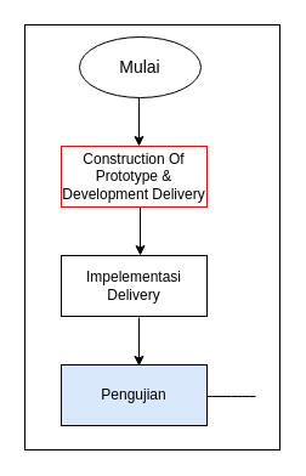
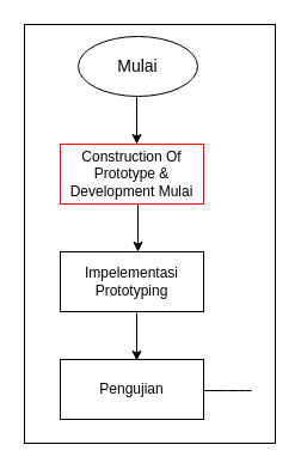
  <mxCell id="0" />
  <mxCell id="1" parent="0" />
  <mxCell id="2" value="&lt;font style=&quot;font-size: 14px&quot;&gt;Mulai&lt;/font&gt;" style="ellipse;whiteSpace=wrap;html=1;" parent="1" vertex="1"><mxGeometry x="55" y="20" width="100" height="50" as="geometry" /></mxCell>
  <mxCell id="3" value="Analisis Sistem" style="rounded=0;whiteSpace=wrap;html=1;strokeWidth=1;" vertex="1" parent="1"><mxGeometry x="40" y="200" width="120" height="50" as="geometry" /></mxCell>
  <mxCell id="4" value="Perancangan Sistem" style="rounded=0;whiteSpace=wrap;html=1;strokeWidth=1;" vertex="1" parent="1"><mxGeometry x="40" y="290" width="120" height="50" as="geometry" /></mxCell>
  <mxCell id="5" value="" style="endArrow=classic;html=1;exitX=0.5;exitY=1;exitDx=0;exitDy=0;entryX=0.5;entryY=0;entryDx=0;entryDy=0;" edge="1" parent="1"><mxGeometry width="50" height="50" relative="1" as="geometry"><mxPoint x="104" y="70" as="sourcePoint" /><mxPoint x="104" y="110" as="targetPoint" /></mxGeometry></mxCell>
  <mxCell id="6" value="" style="endArrow=classic;html=1;exitX=0.5;exitY=1;exitDx=0;exitDy=0;" edge="1" parent="1"><mxGeometry width="50" height="50" relative="1" as="geometry"><mxPoint x="105" y="160" as="sourcePoint" /><mxPoint x="105" y="200" as="targetPoint" /></mxGeometry></mxCell>
  <mxCell id="7" value="" style="endArrow=classic;html=1;exitX=0.5;exitY=1;exitDx=0;exitDy=0;" edge="1" parent="1"><mxGeometry width="50" height="50" relative="1" as="geometry"><mxPoint x="104" y="251" as="sourcePoint" /><mxPoint x="104" y="291" as="targetPoint" /></mxGeometry></mxCell>
  <mxCell id="8" value="" style="endArrow=none;html=1;exitX=1;exitY=0.5;exitDx=0;exitDy=0;" edge="1" parent="1"><mxGeometry width="50" height="50" relative="1" as="geometry"><mxPoint x="160" y="316" as="sourcePoint" /><mxPoint x="200" y="316" as="targetPoint" /><Array as="points"><mxPoint x="190" y="316" /></Array></mxGeometry></mxCell>
  <mxCell id="9" value="Quick Plain &amp;amp;&lt;br&gt;Modeling Quick Design" style="rounded=0;whiteSpace=wrap;html=1;strokeWidth=1;strokeColor=#FF0000;" vertex="1" parent="1"><mxGeometry x="40" y="110" width="120" height="50" as="geometry" /></mxCell>
  <mxCell id="10" value="" style="rounded=0;whiteSpace=wrap;html=1;strokeWidth=1;" vertex="1" parent="1"><mxGeometry x="20" y="20" width="210" height="350" as="geometry" /></mxCell>
  <mxCell id="11" value="&lt;font style=&quot;font-size: 14px&quot;&gt;Mulai&lt;/font&gt;" style="ellipse;whiteSpace=wrap;html=1;" vertex="1" parent="1"><mxGeometry x="65" y="30" width="100" height="50" as="geometry" /></mxCell>
- <mxCell id="12" value="Impelementasi Delivery" style="rounded=0;whiteSpace=wrap;html=1;strokeWidth=1;" vertex="1" parent="1"><mxGeometry x="50" y="210" width="120" height="50" as="geometry" /></mxCell>
- <mxCell id="13" value="Pengujian" style="rounded=0;whiteSpace=wrap;html=1;strokeWidth=1;fillColor=#dae8fc;" vertex="1" parent="1"><mxGeometry x="50" y="300" width="120" height="50" as="geometry" /></mxCell>
+ <mxCell id="12" value="Impelementasi Prototyping" style="rounded=0;whiteSpace=wrap;html=1;strokeWidth=1;" vertex="1" parent="1"><mxGeometry x="50" y="210" width="120" height="50" as="geometry" /></mxCell>
+ <mxCell id="13" value="Pengujian" style="rounded=0;whiteSpace=wrap;html=1;strokeWidth=1;" vertex="1" parent="1"><mxGeometry x="50" y="300" width="120" height="50" as="geometry" /></mxCell>
  <mxCell id="14" value="" style="endArrow=classic;html=1;exitX=0.5;exitY=1;exitDx=0;exitDy=0;entryX=0.5;entryY=0;entryDx=0;entryDy=0;" edge="1" parent="1"><mxGeometry width="50" height="50" relative="1" as="geometry"><mxPoint x="114" y="80" as="sourcePoint" /><mxPoint x="114" y="120" as="targetPoint" /></mxGeometry></mxCell>
  <mxCell id="15" value="" style="endArrow=classic;html=1;exitX=0.5;exitY=1;exitDx=0;exitDy=0;" edge="1" parent="1"><mxGeometry width="50" height="50" relative="1" as="geometry"><mxPoint x="115" y="170" as="sourcePoint" /><mxPoint x="115" y="210" as="targetPoint" /></mxGeometry></mxCell>
  <mxCell id="16" value="" style="endArrow=classic;html=1;exitX=0.5;exitY=1;exitDx=0;exitDy=0;" edge="1" parent="1"><mxGeometry width="50" height="50" relative="1" as="geometry"><mxPoint x="114" y="261" as="sourcePoint" /><mxPoint x="114" y="301" as="targetPoint" /></mxGeometry></mxCell>
  <mxCell id="17" value="" style="endArrow=none;html=1;exitX=1;exitY=0.5;exitDx=0;exitDy=0;" edge="1" parent="1"><mxGeometry width="50" height="50" relative="1" as="geometry"><mxPoint x="170" y="326" as="sourcePoint" /><mxPoint x="210" y="326" as="targetPoint" /><Array as="points"><mxPoint x="200" y="326" /></Array></mxGeometry></mxCell>
- <mxCell id="18" value="Construction Of Prototype &amp;amp; Development Delivery" style="rounded=0;whiteSpace=wrap;html=1;strokeWidth=1;strokeColor=#FF0000;" vertex="1" parent="1"><mxGeometry x="50" y="120" width="120" height="50" as="geometry" /></mxCell>
+ <mxCell id="18" value="Construction Of Prototype &amp;amp; Development Mulai" style="rounded=0;whiteSpace=wrap;html=1;strokeWidth=1;strokeColor=#FF0000;" vertex="1" parent="1"><mxGeometry x="50" y="120" width="120" height="50" as="geometry" /></mxCell>
